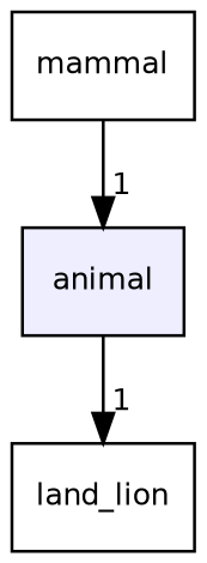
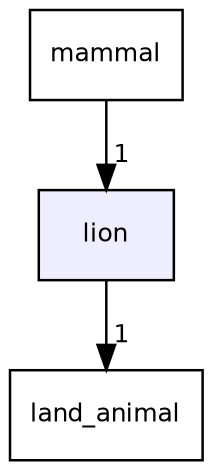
  digraph {
    compound=true
    node [fontname=Helvetica fontsize=10 shape=box]
    edge [headlabel=1 labeldistance=1.5 labelfontname=Helvetica labelfontsize=10]
-   n1 [fillcolor="#eeeeff" label=animal pencolor=black style=filled]
-   n2 [label=land_lion]
+   n1 [fillcolor="#eeeeff" label=lion pencolor=black style=filled]
+   n2 [label=land_animal]
    n3 [label=mammal]
    n1 -> n2
    n3 -> n1
  }
